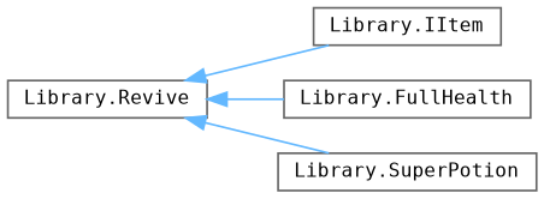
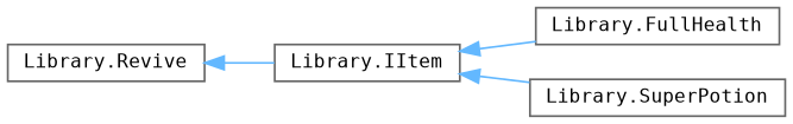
  digraph {
    fontname="DejaVu Sans Mono"
    rankdir=LR
    node [color=grey40 fillcolor=white fontname="DejaVu Sans Mono" fontsize=10 shape=box style=filled]
    edge [color=steelblue1 dir=back fontname="DejaVu Sans Mono" fontsize=10 labelfontname=Helvetica labelfontsize=10 style=solid]
    n1 [height=0.2 label="Library.IItem" width=0.4]
    n2 [height=0.2 label="Library.FullHealth" width=0.4]
    n3 [height=0.2 label="Library.SuperPotion" width=0.4]
    n4 [height=0.2 label="Library.Revive" width=0.4]
-   n4 -> n2
-   n4 -> n3
+   n1 -> n2
+   n1 -> n3
    n4 -> n1
  }
